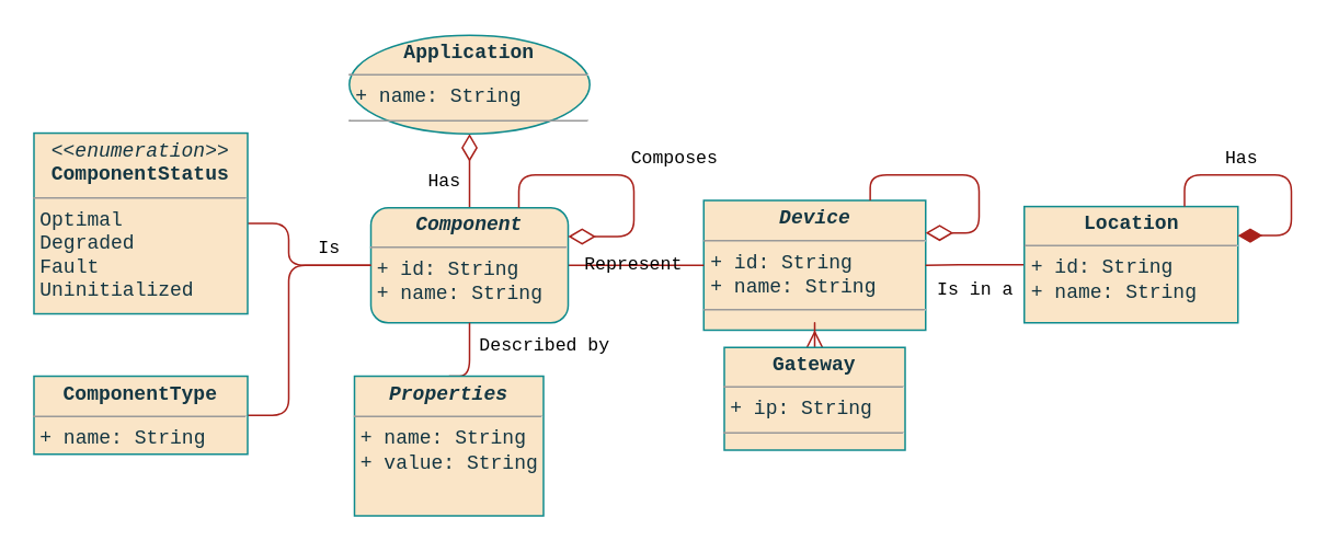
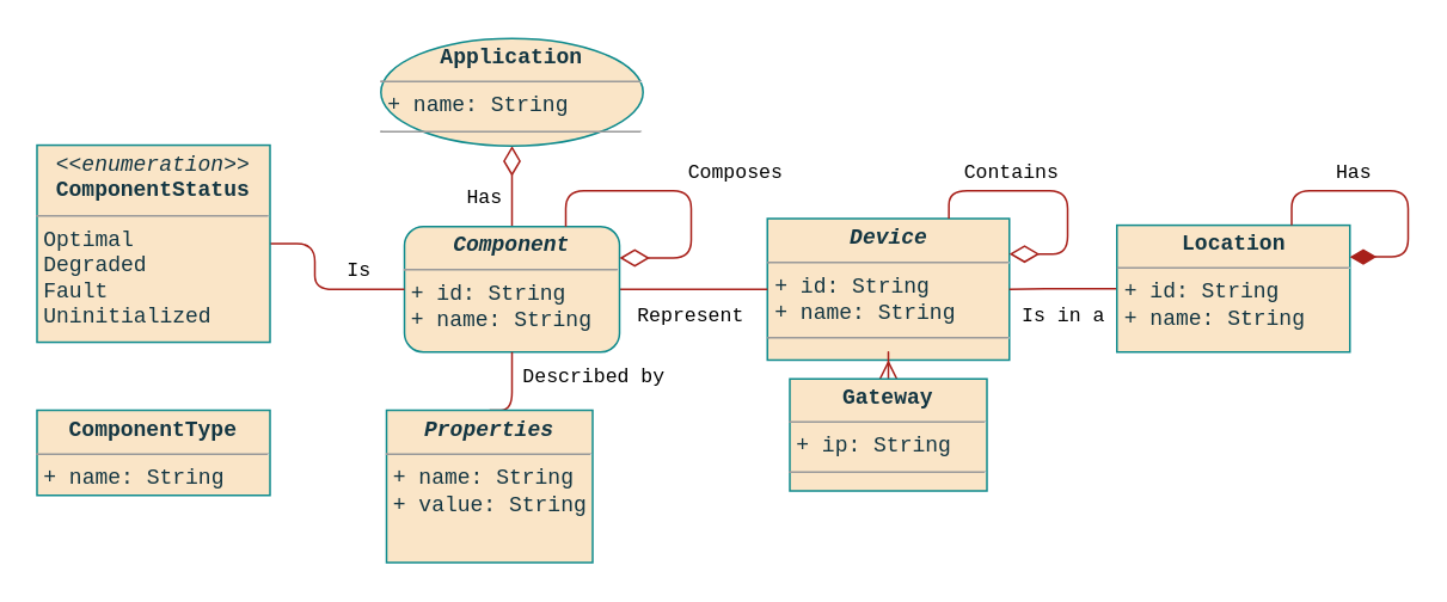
  <mxCell id="0" />
  <mxCell id="1" parent="0" />
  <mxCell id="2" style="edgeStyle=orthogonalEdgeStyle;rounded=1;orthogonalLoop=1;jettySize=auto;html=1;endArrow=diamondThin;endFill=0;endSize=14;labelBackgroundColor=none;fontColor=default;strokeColor=#A8201A;fontFamily=Courier New;exitX=0.5;exitY=0;exitDx=0;exitDy=0;" parent="1" source="11" target="8" edge="1"><mxGeometry relative="1" as="geometry"><Array as="points"><mxPoint x="285" y="116" /><mxPoint x="285" y="116" /></Array></mxGeometry></mxCell>
  <mxCell id="3" value="&lt;p style=&quot;margin:0px;margin-top:4px;text-align:center;&quot;&gt;&lt;b&gt;&lt;i&gt;Device&lt;/i&gt;&lt;/b&gt;&lt;/p&gt;&lt;hr size=&quot;1&quot;&gt;&lt;p style=&quot;margin:0px;margin-left:4px;&quot;&gt;+ id: String&lt;br&gt;+ name: String&lt;span style=&quot;background-color: initial;&quot;&gt;&amp;nbsp;&lt;/span&gt;&lt;/p&gt;&lt;hr style=&quot;border-color: var(--border-color);&quot; size=&quot;1&quot;&gt;&lt;p style=&quot;margin:0px;margin-left:4px;&quot;&gt;&lt;br&gt;&lt;/p&gt;" style="verticalAlign=top;align=left;overflow=fill;fontSize=12;fontFamily=Courier New;html=1;whiteSpace=wrap;labelBackgroundColor=none;fillColor=#FAE5C7;strokeColor=#0F8B8D;fontColor=#143642;" parent="1" vertex="1"><mxGeometry x="427.5" y="121.52" width="135" height="78.96" as="geometry" /></mxCell>
  <mxCell id="4" style="edgeStyle=orthogonalEdgeStyle;shape=connector;rounded=1;orthogonalLoop=1;jettySize=auto;html=1;exitX=0.5;exitY=0;exitDx=0;exitDy=0;labelBackgroundColor=none;strokeColor=#A8201A;fontFamily=Courier New;fontSize=11;fontColor=default;endArrow=block;endFill=0;endSize=10;" parent="1" source="5" target="3" edge="1"><mxGeometry relative="1" as="geometry" /></mxCell>
  <mxCell id="5" value="&lt;p style=&quot;margin:0px;margin-top:4px;text-align:center;&quot;&gt;&lt;b style=&quot;&quot;&gt;Gateway&lt;/b&gt;&lt;/p&gt;&lt;hr size=&quot;1&quot;&gt;&lt;p style=&quot;margin:0px;margin-left:4px;&quot;&gt;+ ip: String&lt;br&gt;&lt;/p&gt;&lt;hr size=&quot;1&quot;&gt;&lt;p style=&quot;margin:0px;margin-left:4px;&quot;&gt;&lt;br&gt;&lt;/p&gt;" style="verticalAlign=top;align=left;overflow=fill;fontSize=12;fontFamily=Courier New;html=1;whiteSpace=wrap;labelBackgroundColor=none;fillColor=#FAE5C7;strokeColor=#0F8B8D;fontColor=#143642;" parent="1" vertex="1"><mxGeometry x="440" y="211" width="110" height="62.5" as="geometry" /></mxCell>
  <mxCell id="6" style="edgeStyle=orthogonalEdgeStyle;shape=connector;rounded=1;orthogonalLoop=1;jettySize=auto;html=1;exitX=0;exitY=0.5;exitDx=0;exitDy=0;labelBackgroundColor=none;strokeColor=#A8201A;fontFamily=Courier New;fontSize=11;fontColor=default;endArrow=none;endFill=0;endSize=10;" parent="1" source="7" target="3" edge="1"><mxGeometry relative="1" as="geometry" /></mxCell>
  <mxCell id="7" value="&lt;p style=&quot;margin:0px;margin-top:4px;text-align:center;&quot;&gt;&lt;b&gt;Location&lt;/b&gt;&lt;/p&gt;&lt;hr size=&quot;1&quot;&gt;&lt;p style=&quot;margin:0px;margin-left:4px;&quot;&gt;+ id: String&lt;/p&gt;&lt;p style=&quot;margin:0px;margin-left:4px;&quot;&gt;+ name: String&lt;/p&gt;" style="verticalAlign=top;align=left;overflow=fill;fontSize=12;fontFamily=Courier New;html=1;whiteSpace=wrap;labelBackgroundColor=none;fillColor=#FAE5C7;strokeColor=#0F8B8D;fontColor=#143642;" parent="1" vertex="1"><mxGeometry x="622.5" y="125.23" width="130" height="70.77" as="geometry" /></mxCell>
  <mxCell id="8" value="&lt;p style=&quot;margin:0px;margin-top:4px;text-align:center;&quot;&gt;&lt;b&gt;Application&lt;/b&gt;&lt;/p&gt;&lt;hr size=&quot;1&quot;&gt;&lt;p style=&quot;margin:0px;margin-left:4px;&quot;&gt;+ name: String&lt;/p&gt;&lt;hr size=&quot;1&quot;&gt;&lt;p style=&quot;margin:0px;margin-left:4px;&quot;&gt;&lt;br&gt;&lt;/p&gt;" style="ellipse;verticalAlign=top;align=left;overflow=fill;fontSize=12;fontFamily=Courier New;html=1;whiteSpace=wrap;labelBackgroundColor=none;fillColor=#FAE5C7;strokeColor=#0F8B8D;fontColor=#143642;" parent="1" vertex="1"><mxGeometry x="211.88" y="20.96" width="146.25" height="60" as="geometry" /></mxCell>
  <mxCell id="9" style="edgeStyle=orthogonalEdgeStyle;shape=connector;rounded=1;orthogonalLoop=1;jettySize=auto;html=1;exitX=0.75;exitY=0;exitDx=0;exitDy=0;entryX=1;entryY=0.25;entryDx=0;entryDy=0;labelBackgroundColor=default;strokeColor=#A8201A;fontFamily=Courier New;fontSize=11;fontColor=#143642;endArrow=diamondThin;endFill=0;fillColor=#FAE5C7;endSize=14;" parent="1" source="3" target="3" edge="1"><mxGeometry relative="1" as="geometry"><Array as="points"><mxPoint x="529" y="106" /><mxPoint x="595" y="106" /><mxPoint x="595" y="141" /></Array></mxGeometry></mxCell>
  <mxCell id="10" style="edgeStyle=orthogonalEdgeStyle;shape=connector;rounded=1;orthogonalLoop=1;jettySize=auto;html=1;exitX=1;exitY=0.5;exitDx=0;exitDy=0;entryX=0;entryY=0.5;entryDx=0;entryDy=0;labelBackgroundColor=none;strokeColor=#A8201A;fontFamily=Courier New;fontSize=11;fontColor=default;endArrow=none;endFill=0;endSize=10;" parent="1" source="11" target="3" edge="1"><mxGeometry relative="1" as="geometry" /></mxCell>
  <mxCell id="11" value="&lt;p style=&quot;margin:0px;margin-top:4px;text-align:center;&quot;&gt;&lt;b style=&quot;background-color: initial;&quot;&gt;&lt;i&gt;Component&lt;/i&gt;&lt;/b&gt;&lt;br&gt;&lt;/p&gt;&lt;hr size=&quot;1&quot;&gt;&lt;p style=&quot;margin:0px;margin-left:4px;&quot;&gt;&lt;span style=&quot;background-color: initial;&quot;&gt;+ id: String&lt;/span&gt;&lt;/p&gt;&lt;p style=&quot;margin:0px;margin-left:4px;&quot;&gt;&lt;span style=&quot;background-color: initial;&quot;&gt;+ name: String&lt;/span&gt;&lt;/p&gt;" style="verticalAlign=top;align=left;overflow=fill;fontSize=12;fontFamily=Courier New;html=1;whiteSpace=wrap;labelBackgroundColor=none;fillColor=#FAE5C7;strokeColor=#0F8B8D;fontColor=#143642;rounded=1;" parent="1" vertex="1"><mxGeometry x="225.01" y="126" width="120" height="70" as="geometry" /></mxCell>
  <mxCell id="12" style="edgeStyle=orthogonalEdgeStyle;shape=connector;rounded=1;orthogonalLoop=1;jettySize=auto;html=1;exitX=0.75;exitY=0;exitDx=0;exitDy=0;entryX=1;entryY=0.25;entryDx=0;entryDy=0;labelBackgroundColor=default;strokeColor=#A8201A;fontFamily=Courier New;fontSize=11;fontColor=#143642;endArrow=diamondThin;endFill=1;fillColor=#FAE5C7;endSize=12;" parent="1" source="7" target="7" edge="1"><mxGeometry relative="1" as="geometry"><Array as="points"><mxPoint x="720" y="106" /><mxPoint x="785" y="106" /><mxPoint x="785" y="143" /></Array></mxGeometry></mxCell>
  <mxCell id="13" style="edgeStyle=orthogonalEdgeStyle;shape=connector;rounded=1;orthogonalLoop=1;jettySize=auto;html=1;exitX=0.5;exitY=0;exitDx=0;exitDy=0;entryX=0.5;entryY=1;entryDx=0;entryDy=0;labelBackgroundColor=none;strokeColor=#A8201A;fontFamily=Courier New;fontSize=11;fontColor=default;endArrow=none;endFill=0;endSize=10;" parent="1" source="14" target="11" edge="1"><mxGeometry relative="1" as="geometry" /></mxCell>
  <mxCell id="14" value="&lt;p style=&quot;margin:0px;margin-top:4px;text-align:center;&quot;&gt;&lt;b style=&quot;background-color: initial;&quot;&gt;&lt;i&gt;Properties&lt;/i&gt;&lt;/b&gt;&lt;br&gt;&lt;/p&gt;&lt;hr size=&quot;1&quot;&gt;&lt;p style=&quot;margin:0px;margin-left:4px;&quot;&gt;&lt;span style=&quot;background-color: initial;&quot;&gt;+ name: String&lt;/span&gt;&lt;br&gt;&lt;/p&gt;&lt;p style=&quot;margin:0px;margin-left:4px;&quot;&gt;+ value: String&lt;/p&gt;&lt;p style=&quot;margin:0px;margin-left:4px;&quot;&gt;&lt;br&gt;&lt;/p&gt;" style="verticalAlign=top;align=left;overflow=fill;fontSize=12;fontFamily=Courier New;html=1;whiteSpace=wrap;labelBackgroundColor=none;fillColor=#FAE5C7;strokeColor=#0F8B8D;fontColor=#143642;" parent="1" vertex="1"><mxGeometry x="215" y="228.5" width="115" height="85" as="geometry" /></mxCell>
  <mxCell id="15" value="Has" style="text;html=1;strokeColor=none;fillColor=none;align=center;verticalAlign=middle;whiteSpace=wrap;rounded=0;fontSize=11;fontFamily=Courier New;fontColor=default;" parent="1" vertex="1"><mxGeometry x="245" y="95" width="50" height="30" as="geometry" /></mxCell>
  <mxCell id="16" value="Described by" style="text;html=1;strokeColor=none;fillColor=none;align=center;verticalAlign=middle;whiteSpace=wrap;rounded=0;fontSize=11;fontFamily=Courier New;fontColor=default;" parent="1" vertex="1"><mxGeometry x="275" y="200" width="112" height="19.93" as="geometry" /></mxCell>
  <mxCell id="17" value="Composes" style="text;html=1;strokeColor=none;fillColor=none;align=center;verticalAlign=middle;whiteSpace=wrap;rounded=0;fontSize=11;fontFamily=Courier New;fontColor=default;" parent="1" vertex="1"><mxGeometry x="380" y="85.92" width="60" height="20.04" as="geometry" /></mxCell>
  <mxCell id="18" value="Has" style="text;html=1;strokeColor=none;fillColor=none;align=center;verticalAlign=middle;whiteSpace=wrap;rounded=0;fontSize=11;fontFamily=Courier New;fontColor=default;" parent="1" vertex="1"><mxGeometry x="725" y="85.96" width="60" height="20" as="geometry" /></mxCell>
- <mxCell id="19" value="Represent" style="text;html=1;strokeColor=none;fillColor=none;align=center;verticalAlign=middle;whiteSpace=wrap;rounded=0;fontSize=11;fontFamily=Courier New;fontColor=default;" parent="1" vertex="1"><mxGeometry x="355" y="145.54" width="60" height="30" as="geometry" /></mxCell>
+ <mxCell id="19" value="Represent" style="text;html=1;strokeColor=none;fillColor=none;align=center;verticalAlign=middle;whiteSpace=wrap;rounded=0;fontSize=11;fontFamily=Courier New;fontColor=default;" parent="1" vertex="1"><mxGeometry x="355" y="160.54" width="60" height="30" as="geometry" /></mxCell>
  <mxCell id="20" style="edgeStyle=orthogonalEdgeStyle;shape=connector;rounded=1;orthogonalLoop=1;jettySize=auto;html=1;exitX=1;exitY=0.5;exitDx=0;exitDy=0;entryX=0;entryY=0.5;entryDx=0;entryDy=0;labelBackgroundColor=none;strokeColor=#A8201A;fontFamily=Courier New;fontSize=11;fontColor=default;endArrow=none;endFill=0;endSize=10;" parent="1" source="21" target="11" edge="1"><mxGeometry relative="1" as="geometry"><Array as="points"><mxPoint x="175" y="136" /><mxPoint x="175" y="161" /></Array></mxGeometry></mxCell>
  <mxCell id="21" value="&lt;p style=&quot;margin:0px;margin-top:4px;text-align:center;&quot;&gt;&lt;i&gt;&amp;lt;&amp;lt;enumeration&amp;gt;&amp;gt;&lt;/i&gt;&lt;br&gt;&lt;b&gt;ComponentStatus&lt;/b&gt;&lt;/p&gt;&lt;hr size=&quot;1&quot;&gt;&lt;p style=&quot;margin:0px;margin-left:4px;&quot;&gt;Optimal&lt;/p&gt;&lt;p style=&quot;margin:0px;margin-left:4px;&quot;&gt;Degraded&lt;br&gt;&lt;/p&gt;&lt;p style=&quot;margin:0px;margin-left:4px;&quot;&gt;Fault&lt;/p&gt;&lt;p style=&quot;margin:0px;margin-left:4px;&quot;&gt;Uninitialized&lt;/p&gt;" style="verticalAlign=top;align=left;overflow=fill;fontSize=12;fontFamily=Courier New;html=1;whiteSpace=wrap;strokeColor=#0F8B8D;fontColor=#143642;fillColor=#FAE5C7;" parent="1" vertex="1"><mxGeometry x="20" y="80.54" width="130" height="110" as="geometry" /></mxCell>
  <mxCell id="22" value="Is in a" style="text;html=1;strokeColor=none;fillColor=none;align=center;verticalAlign=middle;whiteSpace=wrap;rounded=0;fontSize=11;fontFamily=Courier New;fontColor=default;" parent="1" vertex="1"><mxGeometry x="562.5" y="165.54" width="60" height="20" as="geometry" /></mxCell>
  <mxCell id="23" value="Is" style="text;html=1;strokeColor=none;fillColor=none;align=center;verticalAlign=middle;whiteSpace=wrap;rounded=0;fontSize=11;fontFamily=Courier New;fontColor=default;" parent="1" vertex="1"><mxGeometry x="185" y="135.54" width="30" height="30" as="geometry" /></mxCell>
  <mxCell id="24" value="" style="edgeStyle=orthogonalEdgeStyle;shape=connector;rounded=1;orthogonalLoop=1;jettySize=auto;html=1;exitX=0.75;exitY=0;exitDx=0;exitDy=0;labelBackgroundColor=none;strokeColor=#A8201A;fontFamily=Courier New;fontSize=11;fontColor=default;endArrow=diamondThin;endFill=0;endSize=14;entryX=1;entryY=0.25;entryDx=0;entryDy=0;" parent="1" source="11" target="11" edge="1"><mxGeometry x="0.124" y="143" relative="1" as="geometry"><Array as="points"><mxPoint x="315" y="106" /><mxPoint x="385" y="106" /><mxPoint x="385" y="144" /></Array><mxPoint x="-13" y="-60" as="offset" /></mxGeometry></mxCell>
- <mxCell id="26" style="edgeStyle=orthogonalEdgeStyle;rounded=1;orthogonalLoop=1;jettySize=auto;html=1;exitX=1;exitY=0.5;exitDx=0;exitDy=0;entryX=0;entryY=0.5;entryDx=0;entryDy=0;labelBackgroundColor=none;endArrow=none;fontFamily=Courier New;strokeColor=#A8201A;endFill=0;endSize=10;" parent="1" source="27" target="11" edge="1"><mxGeometry relative="1" as="geometry"><Array as="points"><mxPoint x="175" y="252" /><mxPoint x="175" y="161" /></Array></mxGeometry></mxCell>
+ <mxCell id="25" value="Contains" style="text;html=1;strokeColor=none;fillColor=none;align=center;verticalAlign=middle;whiteSpace=wrap;rounded=0;fontSize=11;fontFamily=Courier New;fontColor=default;" parent="1" vertex="1"><mxGeometry x="535" y="80.96" width="58" height="30" as="geometry" /></mxCell>
  <mxCell id="27" value="&lt;p style=&quot;margin:0px;margin-top:4px;text-align:center;&quot;&gt;&lt;b&gt;ComponentType&lt;/b&gt;&lt;/p&gt;&lt;hr size=&quot;1&quot;&gt;&lt;p style=&quot;margin:0px;margin-left:4px;&quot;&gt;+ name: String&lt;/p&gt;" style="verticalAlign=top;align=left;overflow=fill;fontSize=12;fontFamily=Courier New;html=1;whiteSpace=wrap;strokeColor=#0F8B8D;fontColor=#143642;fillColor=#FAE5C7;" parent="1" vertex="1"><mxGeometry x="20" y="228.5" width="130" height="47.5" as="geometry" /></mxCell>
